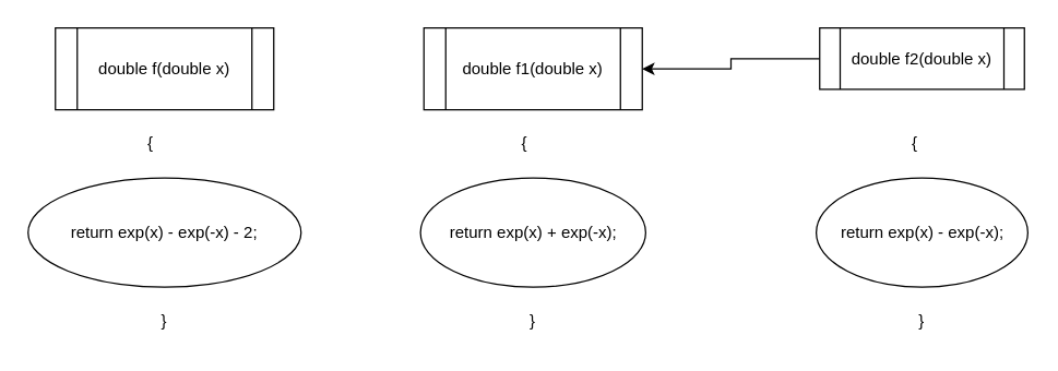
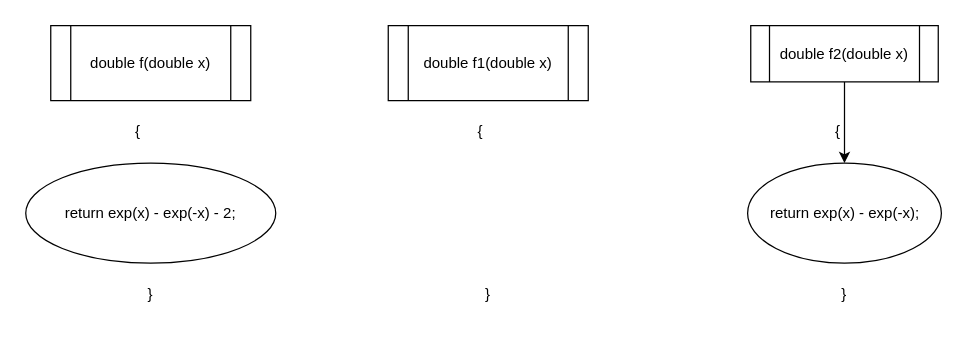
  <mxCell id="0" />
  <mxCell id="1" parent="0" />
  <mxCell id="2" value="double f(double x)" style="shape=process;whiteSpace=wrap;html=1;backgroundOutline=1;" vertex="1" parent="1"><mxGeometry x="40" width="160" height="60" as="geometry" y="20" /></mxCell>
  <mxCell id="3" value="return exp(x) - exp(-x) - 2;" style="ellipse;whiteSpace=wrap;html=1;" vertex="1" parent="1"><mxGeometry x="20" y="130" width="200" height="80" as="geometry" /></mxCell>
  <mxCell id="4" value="double f1(double x)" style="shape=process;whiteSpace=wrap;html=1;backgroundOutline=1;" vertex="1" parent="1"><mxGeometry x="310" width="160" height="60" as="geometry" y="20" /></mxCell>
- <mxCell id="5" value="return exp(x) + exp(-x);" style="ellipse;whiteSpace=wrap;html=1;" vertex="1" parent="1"><mxGeometry x="307.5" y="130" width="165" height="80" as="geometry" /></mxCell>
- <mxCell id="6" value="" style="edgeStyle=orthogonalEdgeStyle;rounded=0;orthogonalLoop=1;jettySize=auto;html=1;" edge="1" parent="1" source="7" target="4"><mxGeometry relative="1" as="geometry" /></mxCell>
+ <mxCell id="6" value="" style="edgeStyle=orthogonalEdgeStyle;rounded=0;orthogonalLoop=1;jettySize=auto;html=1;" edge="1" parent="1" source="7" target="8"><mxGeometry relative="1" as="geometry" /></mxCell>
  <mxCell id="7" value="double f2(double x)" style="shape=process;whiteSpace=wrap;html=1;backgroundOutline=1;" vertex="1" parent="1"><mxGeometry x="600" y="20" width="150" height="45" as="geometry" /></mxCell>
  <mxCell id="8" value="return exp(x) - exp(-x);" style="ellipse;whiteSpace=wrap;html=1;" vertex="1" parent="1"><mxGeometry x="597.5" y="130" width="155" height="80" as="geometry" /></mxCell>
  <mxCell id="9" value="{" style="text;html=1;align=center;verticalAlign=middle;whiteSpace=wrap;rounded=0;" vertex="1" parent="1"><mxGeometry x="80" y="90" width="60" height="30" as="geometry" /></mxCell>
  <mxCell id="10" value="{" style="text;html=1;align=center;verticalAlign=middle;whiteSpace=wrap;rounded=0;" vertex="1" parent="1"><mxGeometry x="354" y="90" width="60" height="30" as="geometry" /></mxCell>
  <mxCell id="11" value="{" style="text;html=1;align=center;verticalAlign=middle;whiteSpace=wrap;rounded=0;" vertex="1" parent="1"><mxGeometry x="640" y="90" width="60" height="30" as="geometry" /></mxCell>
  <mxCell id="12" value="}" style="text;html=1;align=center;verticalAlign=middle;whiteSpace=wrap;rounded=0;" vertex="1" parent="1"><mxGeometry x="90" y="220" width="60" height="30" as="geometry" /></mxCell>
  <mxCell id="13" value="}" style="text;html=1;align=center;verticalAlign=middle;whiteSpace=wrap;rounded=0;" vertex="1" parent="1"><mxGeometry x="360" y="220" width="60" height="30" as="geometry" /></mxCell>
  <mxCell id="14" value="}" style="text;html=1;align=center;verticalAlign=middle;whiteSpace=wrap;rounded=0;" vertex="1" parent="1"><mxGeometry x="645" y="220" width="60" height="30" as="geometry" /></mxCell>
